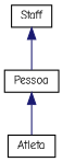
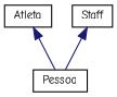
  digraph {
    fontname="Comic Neue"
    rankdir=TB
    node [color=black fillcolor=white fontname="Comic Neue" fontsize=10 shape=record style=filled]
    edge [color=midnightblue dir=back fontname="Comic Neue" fontsize=10 labelfontname=Helvetica labelfontsize=10 style=solid]
    n1 [height=0.2 label=Pessoa width=0.4]
    n2 [height=0.2 label=Atleta width=0.4]
    n3 [height=0.2 label=Staff width=0.4]
-   n1 -> n2
+   n2 -> n1
    n3 -> n1
  }
